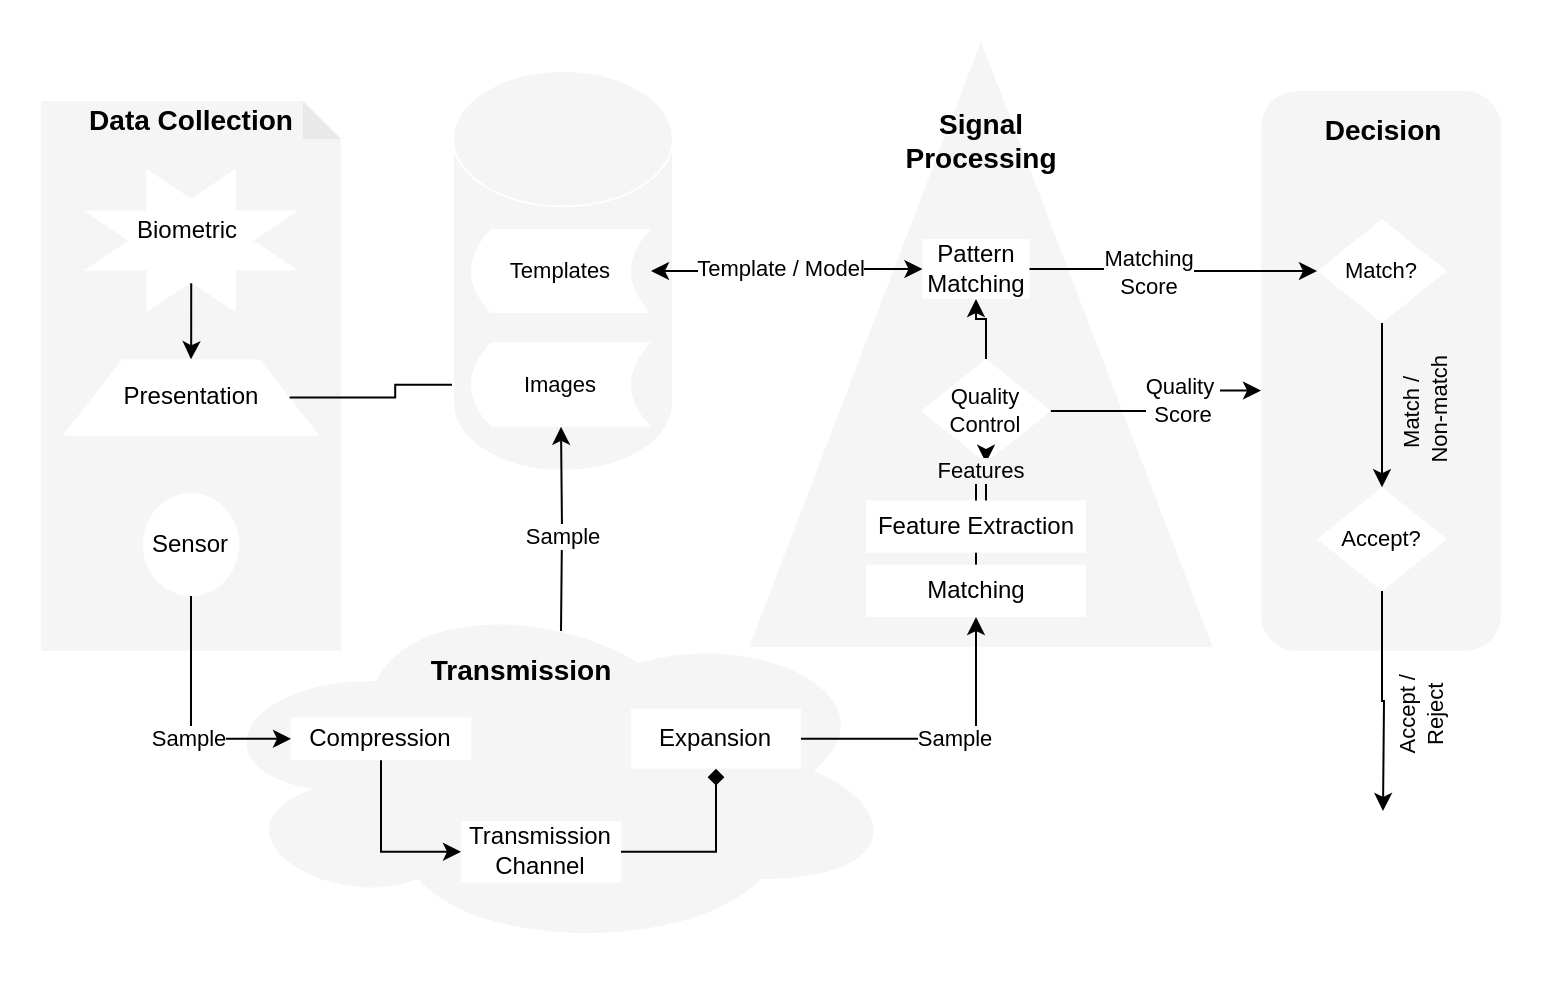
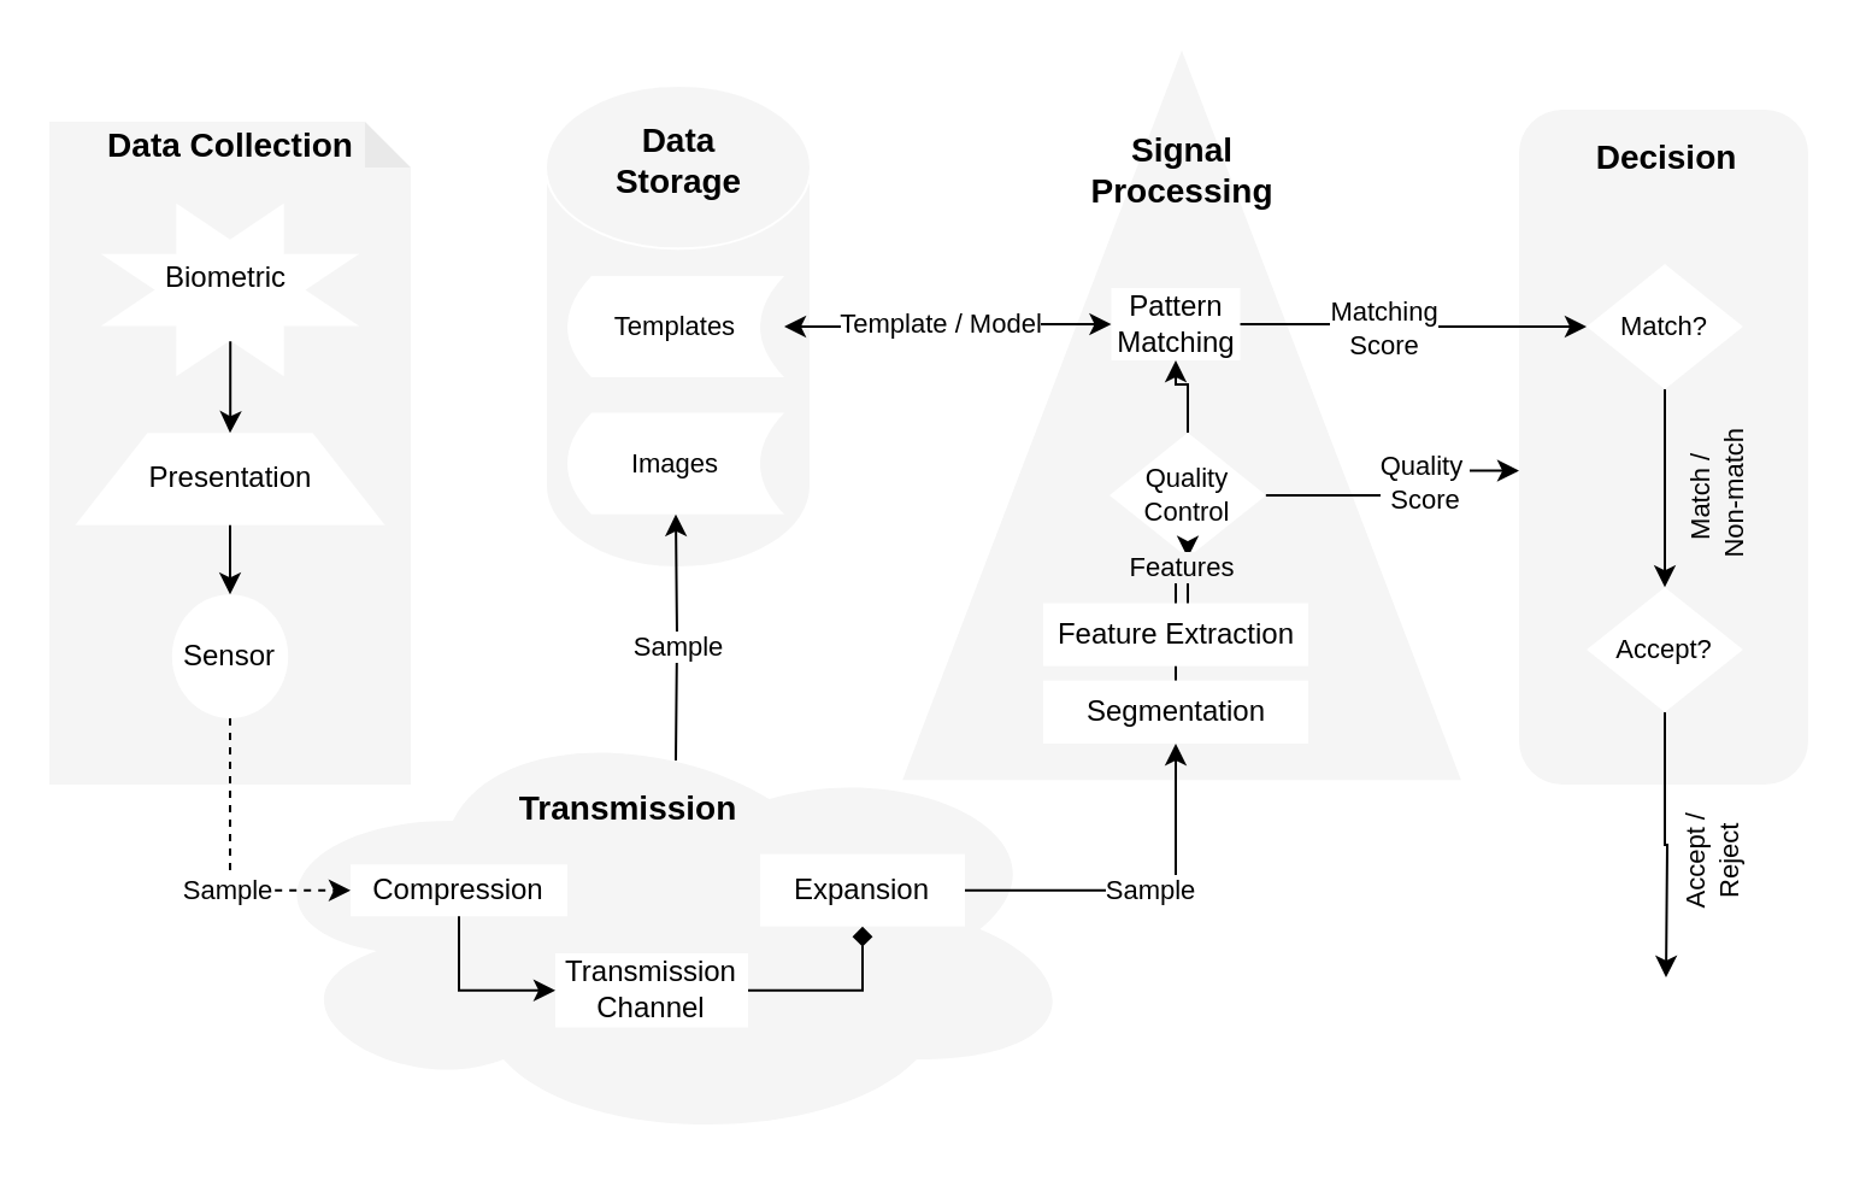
  <mxCell id="0" />
  <mxCell id="1" parent="0" />
  <mxCell id="2" value="" style="group" vertex="1" connectable="0" parent="1"><mxGeometry x="20" y="20.33" width="730" height="454.67" as="geometry" /></mxCell>
  <mxCell id="3" value="" style="group" vertex="1" connectable="0" parent="2"><mxGeometry x="80" y="274.67" width="350" height="180" as="geometry" /></mxCell>
  <mxCell id="4" value="" style="ellipse;shape=cloud;whiteSpace=wrap;html=1;strokeColor=none;fillColor=#f5f5f5;fontColor=#333333;" vertex="1" parent="3"><mxGeometry width="350" height="180" as="geometry" /></mxCell>
  <mxCell id="5" value="Compression" style="whiteSpace=wrap;html=1;strokeColor=none;" vertex="1" parent="3"><mxGeometry x="45" y="63.12" width="90" height="21.5" as="geometry" /></mxCell>
- <mxCell id="6" value="Transmission Channel" style="whiteSpace=wrap;html=1;strokeColor=none;" vertex="1" parent="3"><mxGeometry x="130" y="115" width="80" height="30.75" as="geometry" /></mxCell>
+ <mxCell id="6" value="Transmission Channel" style="whiteSpace=wrap;html=1;strokeColor=none;" vertex="1" parent="3"><mxGeometry x="130" y="100" width="80" height="30.75" as="geometry" /></mxCell>
  <mxCell id="7" value="" style="edgeStyle=orthogonalEdgeStyle;rounded=0;orthogonalLoop=1;jettySize=auto;html=1;entryX=0;entryY=0.5;entryDx=0;entryDy=0;" edge="1" parent="3" source="5" target="6"><mxGeometry relative="1" as="geometry" /></mxCell>
  <mxCell id="8" value="Expansion" style="whiteSpace=wrap;html=1;strokeColor=none;" vertex="1" parent="3"><mxGeometry x="215" y="58.87" width="85" height="30" as="geometry" /></mxCell>
  <mxCell id="9" value="" style="edgeStyle=orthogonalEdgeStyle;rounded=0;orthogonalLoop=1;jettySize=auto;html=1;exitX=1;exitY=0.5;exitDx=0;exitDy=0;endArrow=diamond;" edge="1" parent="3" source="6" target="8"><mxGeometry relative="1" as="geometry" /></mxCell>
  <mxCell id="10" value="&lt;span style=&quot;&quot;&gt;Transmission&lt;/span&gt;" style="text;html=1;align=center;verticalAlign=middle;resizable=0;points=[];autosize=1;strokeColor=none;fillColor=none;fontStyle=1;fontSize=14;" vertex="1" parent="3"><mxGeometry x="105" y="30" width="110" height="20" as="geometry" /></mxCell>
  <mxCell id="11" value="" style="group;strokeWidth=1;strokeColor=#FFFFFF;" vertex="1" connectable="0" parent="2"><mxGeometry y="29.67" width="150" height="275" as="geometry" /></mxCell>
  <mxCell id="12" value="" style="shape=note;whiteSpace=wrap;html=1;backgroundOutline=1;darkOpacity=0.05;fillColor=#f5f5f5;fontColor=#333333;strokeColor=none;size=19;" vertex="1" parent="11"><mxGeometry width="150" height="275" as="geometry" /></mxCell>
  <mxCell id="13" value="Data Collection" style="text;html=1;align=center;verticalAlign=middle;resizable=0;points=[];autosize=1;strokeColor=none;fillColor=none;fontStyle=1;fontSize=14;" vertex="1" parent="11"><mxGeometry x="15" width="120" height="20" as="geometry" /></mxCell>
  <mxCell id="14" value="" style="group;strokeColor=none;" vertex="1" connectable="0" parent="11"><mxGeometry x="21.429" y="33.913" width="107.143" height="71.739" as="geometry" /></mxCell>
  <mxCell id="15" value="" style="group" vertex="1" connectable="0" parent="14"><mxGeometry width="107.143" height="71.739" as="geometry" /></mxCell>
  <mxCell id="16" value="" style="verticalLabelPosition=bottom;verticalAlign=top;html=1;shape=mxgraph.basic.8_point_star;strokeColor=none;" vertex="1" parent="15"><mxGeometry width="107.143" height="71.739" as="geometry" /></mxCell>
  <mxCell id="17" value="Biometric" style="text;html=1;align=center;verticalAlign=middle;resizable=0;points=[];autosize=1;strokeColor=none;fillColor=none;" vertex="1" parent="15"><mxGeometry x="16.071" y="21.518" width="70" height="20" as="geometry" /></mxCell>
  <mxCell id="18" value="Presentation" style="shape=trapezoid;perimeter=trapezoidPerimeter;whiteSpace=wrap;html=1;fixedSize=1;size=30;strokeColor=none;" vertex="1" parent="11"><mxGeometry x="10.714" y="129.13" width="128.571" height="38.261" as="geometry" /></mxCell>
  <mxCell id="19" value="" style="edgeStyle=orthogonalEdgeStyle;rounded=0;orthogonalLoop=1;jettySize=auto;html=1;exitX=0.501;exitY=0.798;exitDx=0;exitDy=0;exitPerimeter=0;" edge="1" parent="11" source="16" target="18"><mxGeometry relative="1" as="geometry"><mxPoint x="75" y="106" as="sourcePoint" /></mxGeometry></mxCell>
  <mxCell id="20" value="Sensor" style="ellipse;whiteSpace=wrap;html=1;strokeColor=none;" vertex="1" parent="11"><mxGeometry x="50.893" y="196.087" width="48.214" height="51.413" as="geometry" /></mxCell>
- <mxCell id="21" value="" style="edgeStyle=orthogonalEdgeStyle;rounded=0;orthogonalLoop=1;jettySize=auto;html=1;" edge="1" parent="11" source="18" target="28"><mxGeometry relative="1" as="geometry" /></mxCell>
- <mxCell id="22" value="" style="edgeStyle=orthogonalEdgeStyle;rounded=0;orthogonalLoop=1;jettySize=auto;html=1;exitX=0.5;exitY=1;exitDx=0;exitDy=0;entryX=0;entryY=0.5;entryDx=0;entryDy=0;" edge="1" parent="2" source="20" target="5"><mxGeometry relative="1" as="geometry" /></mxCell>
+ <mxCell id="21" value="" style="edgeStyle=orthogonalEdgeStyle;rounded=0;orthogonalLoop=1;jettySize=auto;html=1;" edge="1" parent="11" source="18" target="20"><mxGeometry relative="1" as="geometry" /></mxCell>
+ <mxCell id="22" value="" style="edgeStyle=orthogonalEdgeStyle;rounded=0;orthogonalLoop=1;jettySize=auto;html=1;exitX=0.5;exitY=1;exitDx=0;exitDy=0;entryX=0;entryY=0.5;entryDx=0;entryDy=0;dashed=1;" edge="1" parent="2" source="20" target="5"><mxGeometry relative="1" as="geometry" /></mxCell>
  <mxCell id="23" value="Sample" style="edgeLabel;html=1;align=center;verticalAlign=middle;resizable=0;points=[];fontSize=11;fontFamily=Helvetica;fontColor=default;" vertex="1" connectable="0" parent="22"><mxGeometry x="0.107" y="1" relative="1" as="geometry"><mxPoint x="-3" y="4" as="offset" /></mxGeometry></mxCell>
  <mxCell id="24" value="" style="group" vertex="1" connectable="0" parent="2"><mxGeometry x="206" y="14.67" width="110" height="200" as="geometry" /></mxCell>
  <mxCell id="25" value="" style="shape=cylinder3;whiteSpace=wrap;html=1;boundedLbl=1;backgroundOutline=1;size=33.828;fontFamily=Helvetica;fontSize=11;fontColor=#333333;strokeColor=#FFFFFF;strokeWidth=1;fillColor=#f5f5f5;" vertex="1" parent="24"><mxGeometry width="110" height="200" as="geometry" /></mxCell>
+ <mxCell id="26" value="&lt;span style=&quot;&quot;&gt;Data &lt;br&gt;Storage&lt;br&gt;&lt;/span&gt;" style="text;html=1;align=center;verticalAlign=middle;resizable=0;points=[];autosize=1;strokeColor=none;fillColor=none;fontStyle=1;fontSize=14;" vertex="1" parent="24"><mxGeometry x="20" y="10.526" width="70" height="40" as="geometry" /></mxCell>
  <mxCell id="27" value="Templates" style="shape=dataStorage;whiteSpace=wrap;html=1;fixedSize=1;fontFamily=Helvetica;fontSize=11;strokeWidth=1;strokeColor=none;size=10;" vertex="1" parent="24"><mxGeometry x="9" y="78.945" width="90" height="42.105" as="geometry" /></mxCell>
  <mxCell id="28" value="Images" style="shape=dataStorage;whiteSpace=wrap;html=1;fixedSize=1;fontFamily=Helvetica;fontSize=11;strokeWidth=1;strokeColor=none;size=10;" vertex="1" parent="24"><mxGeometry x="9" y="135.789" width="90" height="42.105" as="geometry" /></mxCell>
  <mxCell id="29" value="" style="edgeStyle=orthogonalEdgeStyle;rounded=0;orthogonalLoop=1;jettySize=auto;html=1;entryX=0.5;entryY=1;entryDx=0;entryDy=0;" edge="1" parent="2" target="28"><mxGeometry relative="1" as="geometry"><mxPoint x="260" y="294.67" as="sourcePoint" /><mxPoint x="490" y="296.165" as="targetPoint" /></mxGeometry></mxCell>
  <mxCell id="30" value="Sample" style="edgeLabel;html=1;align=center;verticalAlign=middle;resizable=0;points=[];fontSize=11;fontFamily=Helvetica;fontColor=default;" vertex="1" connectable="0" parent="29"><mxGeometry x="0.107" y="1" relative="1" as="geometry"><mxPoint x="1" y="9" as="offset" /></mxGeometry></mxCell>
  <mxCell id="31" value="" style="whiteSpace=wrap;html=1;fontSize=11;strokeColor=none;strokeWidth=1;fillColor=#f5f5f5;fontColor=#333333;rounded=1;" vertex="1" parent="2"><mxGeometry x="610" y="24.67" width="120" height="280" as="geometry" /></mxCell>
  <mxCell id="32" value="&lt;span style=&quot;&quot;&gt;Decision&lt;br&gt;&lt;/span&gt;" style="text;html=1;align=center;verticalAlign=middle;resizable=0;points=[];autosize=1;strokeColor=none;fillColor=none;fontStyle=1;fontSize=14;" vertex="1" parent="2"><mxGeometry x="635.5" y="34.67" width="70" height="20" as="geometry" /></mxCell>
  <mxCell id="33" value="" style="group" vertex="1" connectable="0" parent="2"><mxGeometry x="354.06" width="231.88" height="302.8" as="geometry" /></mxCell>
  <mxCell id="34" value="" style="triangle;whiteSpace=wrap;html=1;fontFamily=Helvetica;fontSize=11;fontColor=#333333;strokeColor=none;strokeWidth=1;rotation=-90;fillColor=#f5f5f5;" vertex="1" parent="33"><mxGeometry x="-35.46" y="35.46" width="302.8" height="231.88" as="geometry" /></mxCell>
  <mxCell id="35" value="&lt;span style=&quot;&quot;&gt;Signal&lt;br&gt;Processing&lt;br&gt;&lt;/span&gt;" style="text;html=1;align=center;verticalAlign=middle;resizable=0;points=[];autosize=1;strokeColor=none;fillColor=none;fontStyle=1;fontSize=14;" vertex="1" parent="33"><mxGeometry x="70.94" y="29.67" width="90" height="40" as="geometry" /></mxCell>
  <mxCell id="36" value="Pattern&lt;br&gt;Matching" style="whiteSpace=wrap;html=1;strokeColor=none;" vertex="1" parent="33"><mxGeometry x="86.67" y="98.67" width="53.54" height="30" as="geometry" /></mxCell>
  <mxCell id="37" value="" style="edgeStyle=orthogonalEdgeStyle;shape=connector;rounded=0;orthogonalLoop=1;jettySize=auto;html=1;labelBackgroundColor=default;fontFamily=Helvetica;fontSize=11;fontColor=default;startArrow=none;startFill=0;endArrow=classic;endFill=1;strokeColor=default;" edge="1" parent="33" source="38" target="41"><mxGeometry relative="1" as="geometry" /></mxCell>
- <mxCell id="38" value="Matching" style="whiteSpace=wrap;html=1;strokeColor=none;" vertex="1" parent="33"><mxGeometry x="58.44" y="261.55" width="110" height="26.13" as="geometry" /></mxCell>
+ <mxCell id="38" value="Segmentation" style="whiteSpace=wrap;html=1;strokeColor=none;" vertex="1" parent="33"><mxGeometry x="58.44" y="261.55" width="110" height="26.13" as="geometry" /></mxCell>
  <mxCell id="39" value="Feature Extraction" style="whiteSpace=wrap;html=1;strokeColor=none;" vertex="1" parent="33"><mxGeometry x="58.44" y="229.41" width="110" height="26.13" as="geometry" /></mxCell>
  <mxCell id="40" value="" style="edgeStyle=orthogonalEdgeStyle;shape=connector;rounded=0;orthogonalLoop=1;jettySize=auto;html=1;labelBackgroundColor=default;fontFamily=Helvetica;fontSize=11;fontColor=default;startArrow=none;startFill=0;endArrow=classic;endFill=1;strokeColor=default;" edge="1" parent="33" source="41" target="36"><mxGeometry relative="1" as="geometry" /></mxCell>
  <mxCell id="41" value="Quality&lt;br&gt;Control" style="rhombus;whiteSpace=wrap;html=1;fontFamily=Helvetica;fontSize=11;fontColor=default;strokeColor=none;strokeWidth=1;" vertex="1" parent="33"><mxGeometry x="85.94" y="158.67" width="65" height="51.88" as="geometry" /></mxCell>
  <mxCell id="42" value="Features" style="edgeStyle=orthogonalEdgeStyle;shape=connector;rounded=0;orthogonalLoop=1;jettySize=auto;html=1;labelBackgroundColor=#F5F5F5;fontFamily=Helvetica;fontSize=11;fontColor=default;startArrow=none;startFill=0;endArrow=classic;endFill=1;strokeColor=default;" edge="1" parent="33" source="39" target="41"><mxGeometry x="0.115" y="-2" relative="1" as="geometry"><mxPoint as="offset" /></mxGeometry></mxCell>
  <mxCell id="43" value="" style="edgeStyle=orthogonalEdgeStyle;shape=connector;rounded=0;orthogonalLoop=1;jettySize=auto;html=1;labelBackgroundColor=default;fontFamily=Helvetica;fontSize=11;fontColor=default;endArrow=classic;strokeColor=default;" edge="1" parent="2" source="8" target="38"><mxGeometry relative="1" as="geometry" /></mxCell>
  <mxCell id="44" value="Sample" style="edgeLabel;html=1;align=center;verticalAlign=middle;resizable=0;points=[];fontSize=11;fontFamily=Helvetica;fontColor=default;" vertex="1" connectable="0" parent="43"><mxGeometry x="0.127" y="-3" relative="1" as="geometry"><mxPoint x="-8" y="-3" as="offset" /></mxGeometry></mxCell>
  <mxCell id="45" value="Quality&amp;nbsp;&lt;br&gt;Score" style="edgeStyle=orthogonalEdgeStyle;shape=connector;rounded=0;orthogonalLoop=1;jettySize=auto;html=1;labelBackgroundColor=default;fontFamily=Helvetica;fontSize=11;fontColor=default;startArrow=none;startFill=0;endArrow=classic;endFill=1;strokeColor=default;entryX=0;entryY=0.535;entryDx=0;entryDy=0;entryPerimeter=0;" edge="1" parent="2" source="41" target="31"><mxGeometry x="0.32" y="-5" relative="1" as="geometry"><mxPoint as="offset" /></mxGeometry></mxCell>
  <mxCell id="46" value="" style="edgeStyle=orthogonalEdgeStyle;shape=connector;rounded=0;orthogonalLoop=1;jettySize=auto;html=1;labelBackgroundColor=default;fontFamily=Helvetica;fontSize=11;fontColor=default;startArrow=none;startFill=0;endArrow=classic;endFill=1;strokeColor=default;entryX=0;entryY=0.5;entryDx=0;entryDy=0;" edge="1" parent="2" source="36" target="48"><mxGeometry relative="1" as="geometry"><mxPoint x="580" y="99.67" as="targetPoint" /></mxGeometry></mxCell>
  <mxCell id="47" value="Matching&lt;br&gt;Score" style="edgeLabel;html=1;align=center;verticalAlign=middle;resizable=0;points=[];fontSize=11;fontFamily=Helvetica;fontColor=default;" vertex="1" connectable="0" parent="46"><mxGeometry x="-0.184" y="-1" relative="1" as="geometry"><mxPoint as="offset" /></mxGeometry></mxCell>
  <mxCell id="48" value="Match?" style="rhombus;whiteSpace=wrap;html=1;fontFamily=Helvetica;fontSize=11;fontColor=default;strokeColor=none;strokeWidth=1;" vertex="1" parent="2"><mxGeometry x="638" y="88.73" width="65" height="51.88" as="geometry" /></mxCell>
  <mxCell id="49" value="" style="edgeStyle=orthogonalEdgeStyle;shape=connector;rounded=0;orthogonalLoop=1;jettySize=auto;html=1;labelBackgroundColor=default;fontFamily=Helvetica;fontSize=11;fontColor=default;startArrow=none;startFill=0;endArrow=classic;endFill=1;strokeColor=default;" edge="1" parent="2" source="51"><mxGeometry relative="1" as="geometry"><mxPoint x="671" y="384.67" as="targetPoint" /></mxGeometry></mxCell>
  <mxCell id="50" value="Accept /&lt;br&gt;Reject" style="edgeLabel;html=1;align=center;verticalAlign=middle;resizable=0;points=[];fontSize=11;fontFamily=Helvetica;fontColor=default;horizontal=0;" vertex="1" connectable="0" parent="49"><mxGeometry x="0.227" y="-1" relative="1" as="geometry"><mxPoint x="20" y="-4" as="offset" /></mxGeometry></mxCell>
  <mxCell id="51" value="Accept?" style="rhombus;whiteSpace=wrap;html=1;fontFamily=Helvetica;fontSize=11;fontColor=default;strokeColor=none;strokeWidth=1;" vertex="1" parent="2"><mxGeometry x="638" y="222.79" width="65" height="51.88" as="geometry" /></mxCell>
  <mxCell id="52" value="" style="edgeStyle=orthogonalEdgeStyle;shape=connector;rounded=0;orthogonalLoop=1;jettySize=auto;html=1;labelBackgroundColor=default;fontFamily=Helvetica;fontSize=11;fontColor=default;startArrow=none;startFill=0;endArrow=classic;endFill=1;strokeColor=default;" edge="1" parent="2" source="48" target="51"><mxGeometry relative="1" as="geometry" /></mxCell>
  <mxCell id="53" value="Match /&lt;br&gt;&amp;nbsp;Non-match" style="edgeLabel;html=1;align=center;verticalAlign=middle;resizable=0;points=[];fontSize=11;fontFamily=Helvetica;fontColor=default;labelBackgroundColor=#F5F5F5;horizontal=0;" vertex="1" connectable="0" parent="52"><mxGeometry x="-0.259" relative="1" as="geometry"><mxPoint x="22" y="16" as="offset" /></mxGeometry></mxCell>
  <mxCell id="54" value="Template / Model" style="edgeStyle=orthogonalEdgeStyle;shape=connector;rounded=0;orthogonalLoop=1;jettySize=auto;html=1;labelBackgroundColor=default;fontFamily=Helvetica;fontSize=11;fontColor=default;endArrow=classic;strokeColor=default;startArrow=classic;startFill=1;" edge="1" parent="2" source="36" target="27"><mxGeometry x="0.048" y="-1" relative="1" as="geometry"><mxPoint x="330" y="44.67" as="targetPoint" /><Array as="points" /><mxPoint as="offset" /></mxGeometry></mxCell>
